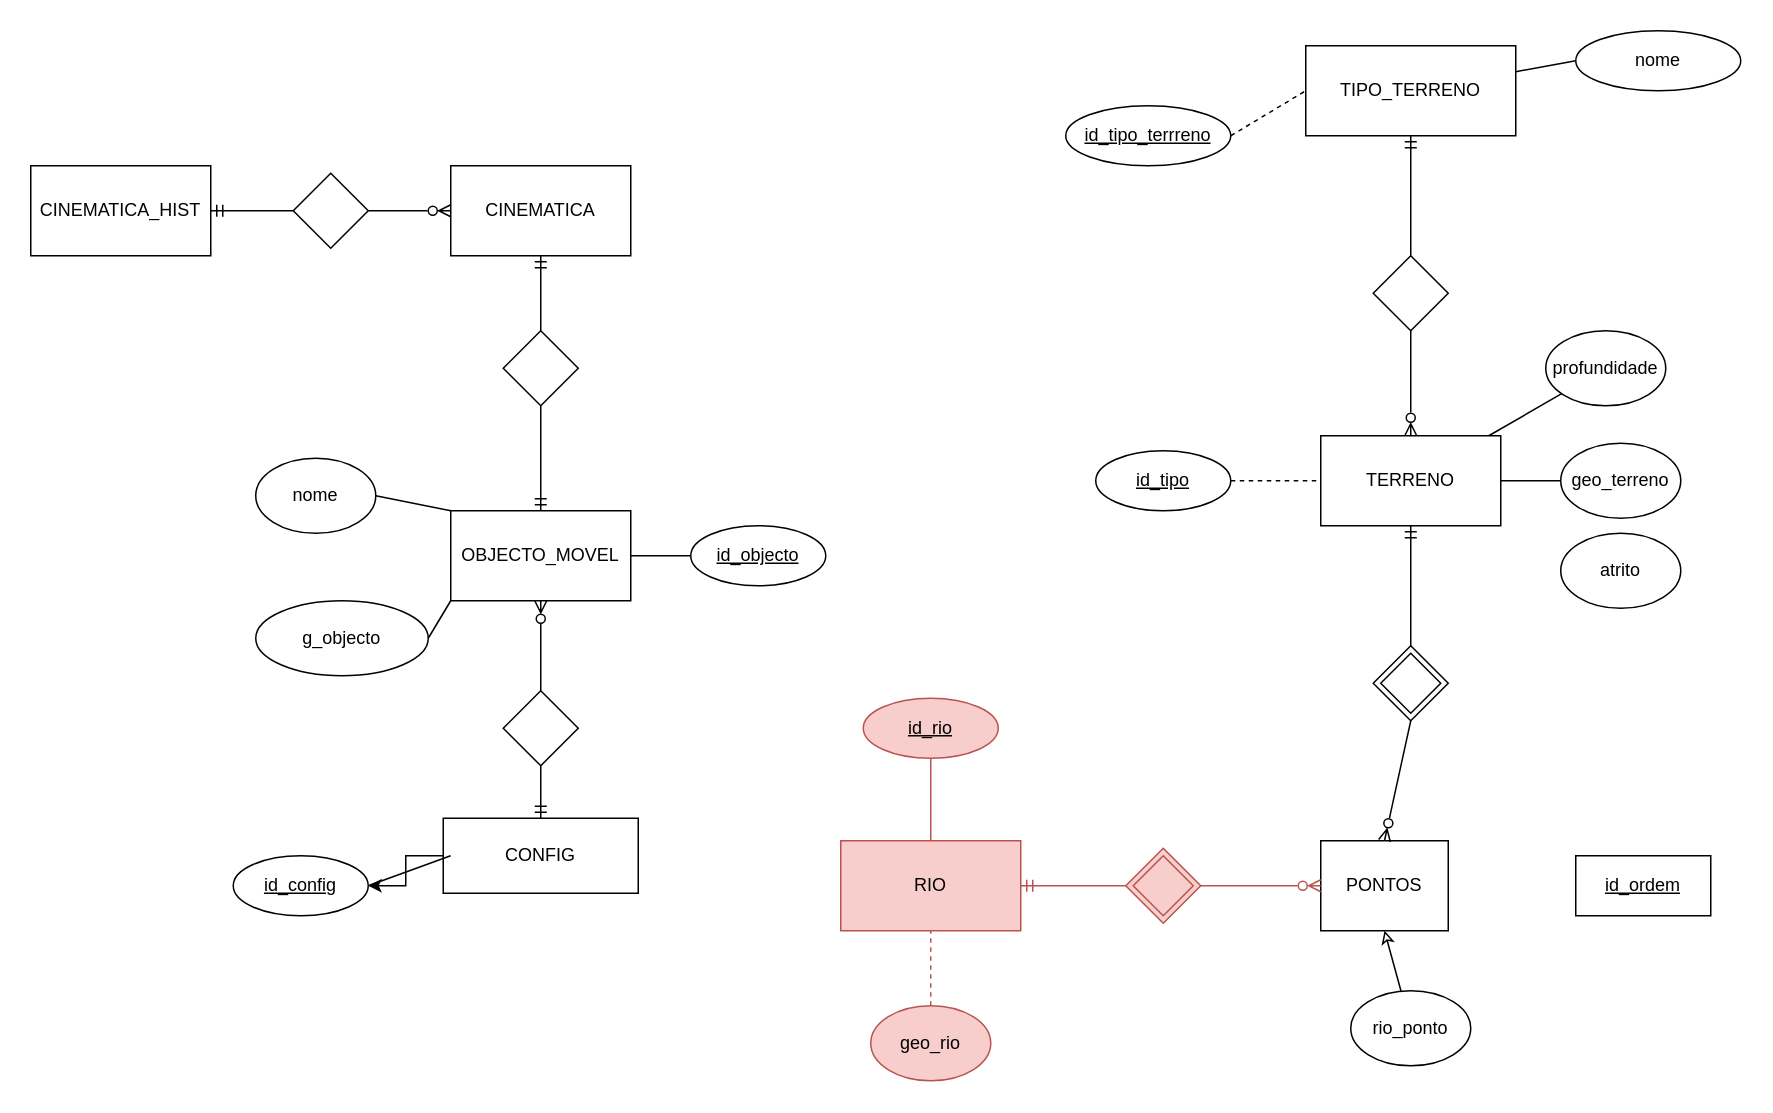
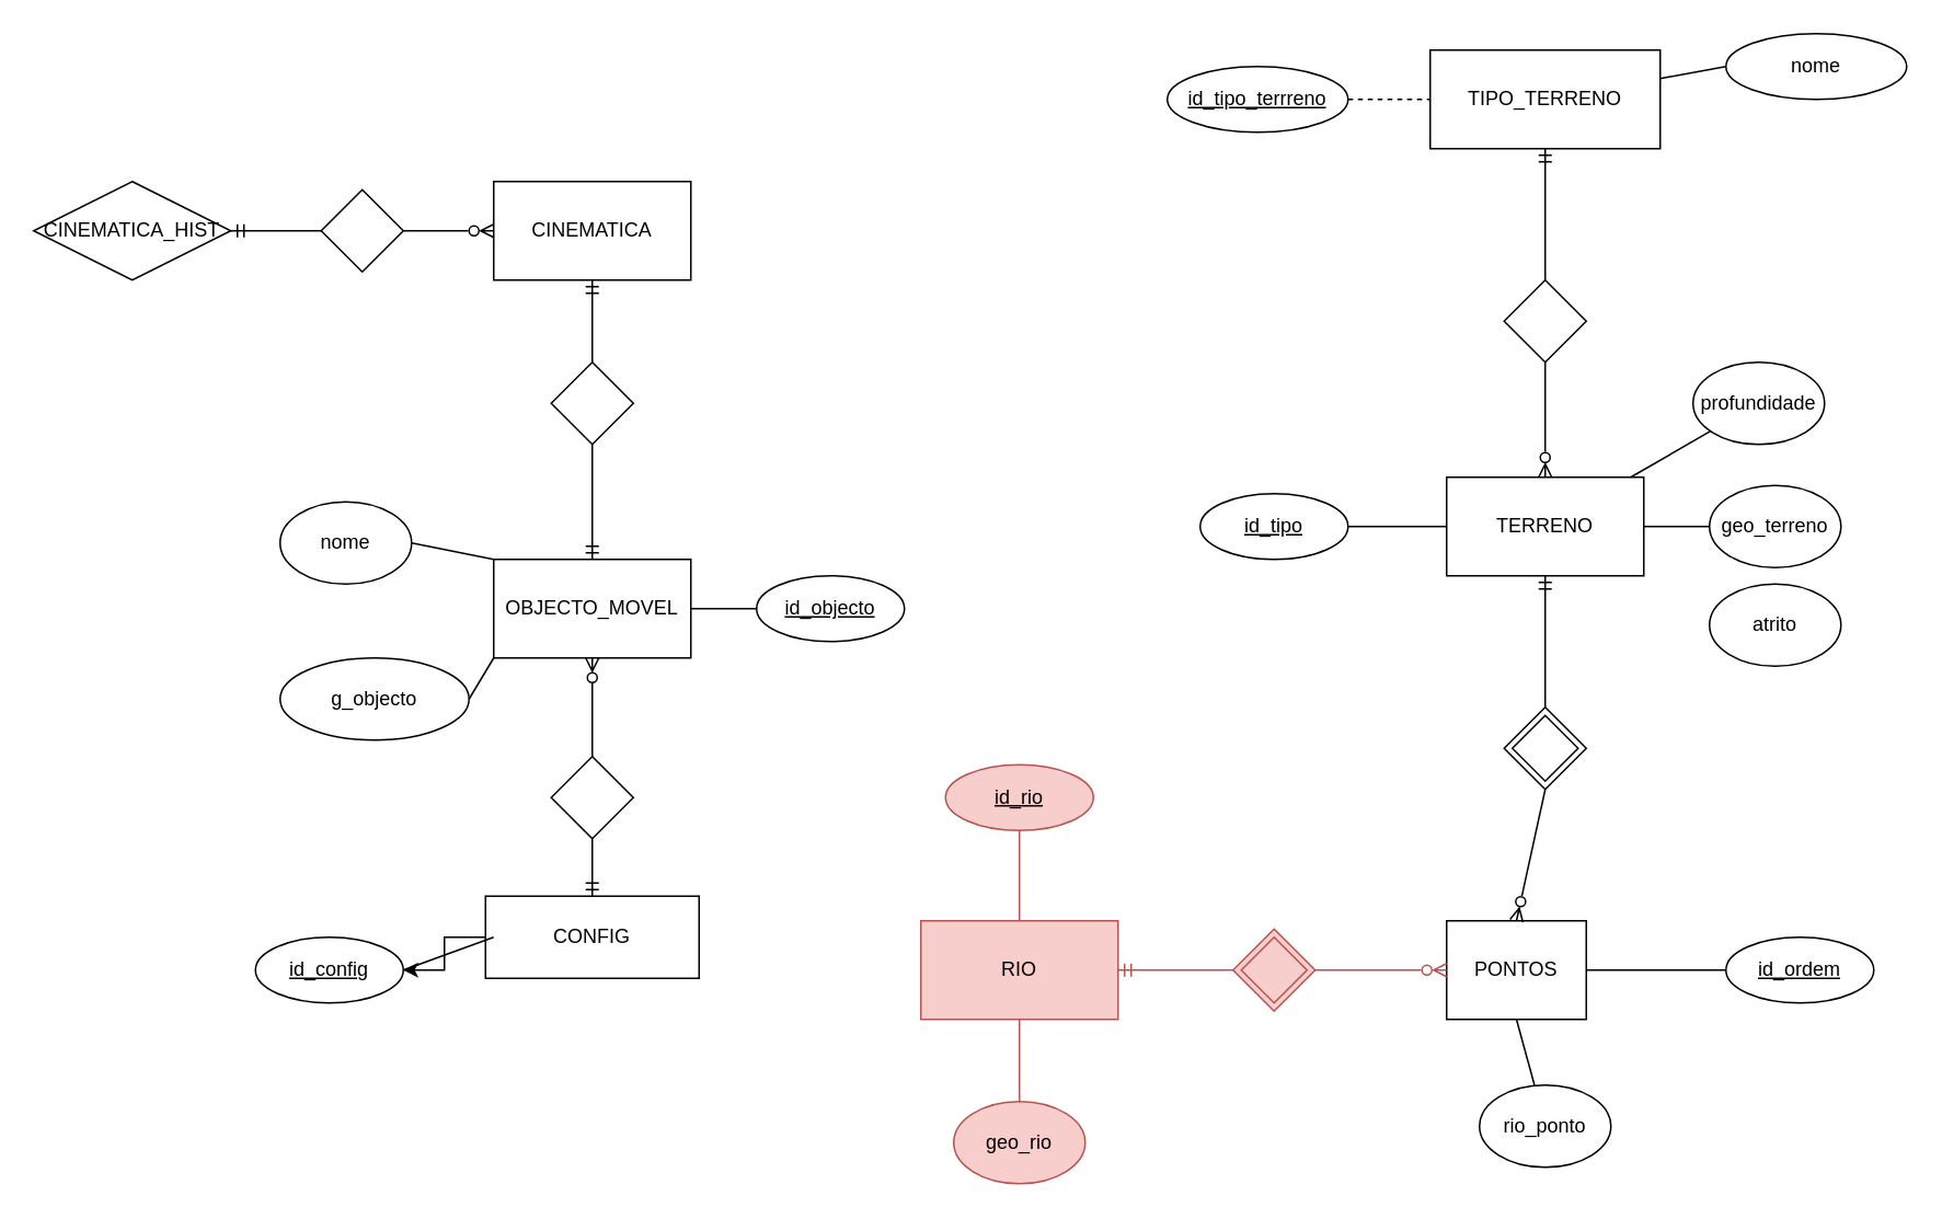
  <mxCell id="0" />
  <mxCell id="1" parent="0" />
  <mxCell id="2" style="edgeStyle=none;html=1;endArrow=none;endFill=0;" edge="1" parent="1" source="3" target="57"><mxGeometry relative="1" as="geometry" /></mxCell>
  <mxCell id="3" value="TERRENO" style="rounded=0;whiteSpace=wrap;html=1;" parent="1" vertex="1"><mxGeometry x="880" y="290" width="120" height="60" as="geometry" /></mxCell>
  <mxCell id="4" value="PONTOS" style="rounded=0;whiteSpace=wrap;html=1;" parent="1" vertex="1"><mxGeometry x="880" y="560" width="85" height="60" as="geometry" /></mxCell>
  <mxCell id="5" value="" style="rhombus;whiteSpace=wrap;html=1;" parent="1" vertex="1"><mxGeometry x="915" y="430" width="50" height="50" as="geometry" /></mxCell>
  <mxCell id="6" style="rounded=0;orthogonalLoop=1;jettySize=auto;html=1;endArrow=ERzeroToMany;endFill=0;entryX=0.5;entryY=0;entryDx=0;entryDy=0;exitX=0.5;exitY=1;exitDx=0;exitDy=0;" parent="1" source="5" target="4" edge="1"><mxGeometry relative="1" as="geometry"><mxPoint x="810" y="1000" as="sourcePoint" /><mxPoint x="810" y="900" as="targetPoint" /></mxGeometry></mxCell>
  <mxCell id="7" style="rounded=0;orthogonalLoop=1;jettySize=auto;html=1;entryX=0.5;entryY=1;entryDx=0;entryDy=0;endArrow=ERmandOne;endFill=0;exitX=0.5;exitY=0;exitDx=0;exitDy=0;" parent="1" source="5" target="3" edge="1"><mxGeometry relative="1" as="geometry"><mxPoint x="720" y="440" as="sourcePoint" /><mxPoint x="720" y="520" as="targetPoint" /></mxGeometry></mxCell>
  <mxCell id="8" style="rounded=0;orthogonalLoop=1;jettySize=auto;html=1;endArrow=ERzeroToMany;endFill=0;entryX=0.5;entryY=0;entryDx=0;entryDy=0;exitX=0.5;exitY=1;exitDx=0;exitDy=0;" parent="1" source="9" target="3" edge="1"><mxGeometry relative="1" as="geometry"><mxPoint x="930" y="240" as="sourcePoint" /><mxPoint x="759.38" y="240" as="targetPoint" /></mxGeometry></mxCell>
  <mxCell id="9" value="" style="rhombus;whiteSpace=wrap;html=1;" parent="1" vertex="1"><mxGeometry x="915" y="170" width="50" height="50" as="geometry" /></mxCell>
  <mxCell id="10" style="edgeStyle=none;html=1;entryX=0;entryY=0.5;entryDx=0;entryDy=0;endArrow=none;endFill=0;" edge="1" parent="1" source="11" target="55"><mxGeometry relative="1" as="geometry" /></mxCell>
  <mxCell id="11" value="TIPO_TERRENO" style="rounded=0;whiteSpace=wrap;html=1;" parent="1" vertex="1"><mxGeometry x="870" y="30" width="140" height="60" as="geometry" /></mxCell>
  <mxCell id="12" style="rounded=0;orthogonalLoop=1;jettySize=auto;html=1;endArrow=ERmandOne;endFill=0;exitX=0.5;exitY=0;exitDx=0;exitDy=0;" parent="1" source="9" target="11" edge="1"><mxGeometry relative="1" as="geometry"><mxPoint x="950" y="470" as="sourcePoint" /><mxPoint x="950" y="380" as="targetPoint" /></mxGeometry></mxCell>
  <mxCell id="13" value="" style="rhombus;whiteSpace=wrap;html=1;" parent="1" vertex="1"><mxGeometry x="920" y="435" width="40" height="40" as="geometry" /></mxCell>
  <mxCell id="14" value="RIO" style="rounded=0;whiteSpace=wrap;html=1;fillColor=#f8cecc;strokeColor=#b85450;" parent="1" vertex="1"><mxGeometry x="560" y="560" width="120" height="60" as="geometry" /></mxCell>
  <mxCell id="15" value="" style="edgeStyle=orthogonalEdgeStyle;rounded=0;orthogonalLoop=1;jettySize=auto;html=1;" parent="1" source="16" target="49" edge="1"><mxGeometry relative="1" as="geometry" /></mxCell>
  <mxCell id="16" value="CONFIG" style="rounded=0;whiteSpace=wrap;html=1;" parent="1" vertex="1"><mxGeometry x="295" y="545" width="130" height="50" as="geometry" /></mxCell>
  <mxCell id="17" value="OBJECTO_MOVEL" style="rounded=0;whiteSpace=wrap;html=1;" parent="1" vertex="1"><mxGeometry x="300" y="340" width="120" height="60" as="geometry" /></mxCell>
  <mxCell id="18" style="rounded=0;orthogonalLoop=1;jettySize=auto;html=1;entryX=1;entryY=0.5;entryDx=0;entryDy=0;endArrow=ERmandOne;endFill=0;fillColor=#f8cecc;strokeColor=#b85450;" parent="1" source="19" target="14" edge="1"><mxGeometry relative="1" as="geometry"><mxPoint x="750" y="590" as="sourcePoint" /><mxPoint x="950" y="360" as="targetPoint" /></mxGeometry></mxCell>
  <mxCell id="19" value="" style="rhombus;whiteSpace=wrap;html=1;fillColor=#f8cecc;strokeColor=#b85450;" parent="1" vertex="1"><mxGeometry x="750" y="565" width="50" height="50" as="geometry" /></mxCell>
  <mxCell id="20" style="rounded=0;orthogonalLoop=1;jettySize=auto;html=1;endArrow=ERzeroToMany;endFill=0;entryX=0;entryY=0.5;entryDx=0;entryDy=0;exitX=1;exitY=0.5;exitDx=0;exitDy=0;fillColor=#f8cecc;strokeColor=#b85450;" parent="1" source="19" target="4" edge="1"><mxGeometry relative="1" as="geometry"><mxPoint x="950" y="490" as="sourcePoint" /><mxPoint x="950" y="570" as="targetPoint" /></mxGeometry></mxCell>
  <mxCell id="21" value="" style="rhombus;whiteSpace=wrap;html=1;fillColor=#f8cecc;strokeColor=#b85450;" parent="1" vertex="1"><mxGeometry x="755" y="570" width="40" height="40" as="geometry" /></mxCell>
  <mxCell id="22" value="" style="rhombus;whiteSpace=wrap;html=1;" parent="1" vertex="1"><mxGeometry x="335" y="460" width="50" height="50" as="geometry" /></mxCell>
  <mxCell id="23" style="rounded=0;orthogonalLoop=1;jettySize=auto;html=1;endArrow=ERmandOne;endFill=0;" parent="1" source="22" target="16" edge="1"><mxGeometry relative="1" as="geometry"><mxPoint x="498.75" y="490" as="sourcePoint" /><mxPoint x="360" y="380" as="targetPoint" /></mxGeometry></mxCell>
  <mxCell id="24" style="rounded=0;orthogonalLoop=1;jettySize=auto;html=1;endArrow=ERzeroToMany;endFill=0;entryX=0.5;entryY=1;entryDx=0;entryDy=0;exitX=0.5;exitY=0;exitDx=0;exitDy=0;" parent="1" source="22" target="17" edge="1"><mxGeometry relative="1" as="geometry"><mxPoint x="950" y="230" as="sourcePoint" /><mxPoint x="950" y="300" as="targetPoint" /></mxGeometry></mxCell>
  <mxCell id="25" value="CINEMATICA" style="rounded=0;whiteSpace=wrap;html=1;" parent="1" vertex="1"><mxGeometry x="300" y="110" width="120" height="60" as="geometry" /></mxCell>
- <mxCell id="26" value="CINEMATICA_HIST" style="rounded=0;whiteSpace=wrap;html=1;" parent="1" vertex="1"><mxGeometry x="20" y="110" width="120" height="60" as="geometry" /></mxCell>
+ <mxCell id="26" value="CINEMATICA_HIST" style="rhombus;whiteSpace=wrap;html=1;" parent="1" vertex="1"><mxGeometry x="20" y="110" width="120" height="60" as="geometry" /></mxCell>
  <mxCell id="27" value="" style="rhombus;whiteSpace=wrap;html=1;" parent="1" vertex="1"><mxGeometry x="335" y="220" width="50" height="50" as="geometry" /></mxCell>
  <mxCell id="28" value="" style="rhombus;whiteSpace=wrap;html=1;" parent="1" vertex="1"><mxGeometry x="195" y="115" width="50" height="50" as="geometry" /></mxCell>
  <mxCell id="29" style="rounded=0;orthogonalLoop=1;jettySize=auto;html=1;endArrow=ERmandOne;endFill=0;exitX=0.5;exitY=1;exitDx=0;exitDy=0;entryX=0.5;entryY=0;entryDx=0;entryDy=0;" parent="1" source="27" target="17" edge="1"><mxGeometry relative="1" as="geometry"><mxPoint x="500" y="250" as="sourcePoint" /><mxPoint x="500" y="305" as="targetPoint" /></mxGeometry></mxCell>
  <mxCell id="30" style="rounded=0;orthogonalLoop=1;jettySize=auto;html=1;endArrow=ERmandOne;endFill=0;exitX=0.5;exitY=0;exitDx=0;exitDy=0;entryX=0.5;entryY=1;entryDx=0;entryDy=0;" parent="1" source="27" target="25" edge="1"><mxGeometry relative="1" as="geometry"><mxPoint x="370" y="280" as="sourcePoint" /><mxPoint x="370" y="330" as="targetPoint" /></mxGeometry></mxCell>
  <mxCell id="31" style="rounded=0;orthogonalLoop=1;jettySize=auto;html=1;endArrow=ERzeroToMany;endFill=0;entryX=0;entryY=0.5;entryDx=0;entryDy=0;exitX=1;exitY=0.5;exitDx=0;exitDy=0;" parent="1" source="28" target="25" edge="1"><mxGeometry relative="1" as="geometry"><mxPoint x="200" y="240" as="sourcePoint" /><mxPoint x="200" y="310" as="targetPoint" /></mxGeometry></mxCell>
  <mxCell id="32" style="rounded=0;orthogonalLoop=1;jettySize=auto;html=1;endArrow=ERmandOne;endFill=0;exitX=0;exitY=0.5;exitDx=0;exitDy=0;entryX=1;entryY=0.5;entryDx=0;entryDy=0;" parent="1" source="28" target="26" edge="1"><mxGeometry relative="1" as="geometry"><mxPoint x="370" y="230" as="sourcePoint" /><mxPoint x="370" y="180" as="targetPoint" /></mxGeometry></mxCell>
- <mxCell id="33" value="&lt;u&gt;id_tipo_terrreno&lt;/u&gt;" style="ellipse;whiteSpace=wrap;html=1;" parent="1" vertex="1"><mxGeometry x="710" y="70" width="110" height="40" as="geometry" /></mxCell>
+ <mxCell id="33" value="&lt;u&gt;id_tipo_terrreno&lt;/u&gt;" style="ellipse;whiteSpace=wrap;html=1;" parent="1" vertex="1"><mxGeometry x="710" y="40" width="110" height="40" as="geometry" /></mxCell>
  <mxCell id="34" style="rounded=0;orthogonalLoop=1;jettySize=auto;html=1;entryX=0;entryY=0.5;entryDx=0;entryDy=0;endArrow=none;endFill=0;exitX=1;exitY=0.5;exitDx=0;exitDy=0;dashed=1;" parent="1" source="33" target="11" edge="1"><mxGeometry relative="1" as="geometry"><mxPoint x="404" y="806" as="sourcePoint" /><mxPoint x="460" y="840" as="targetPoint" /></mxGeometry></mxCell>
  <mxCell id="35" value="&lt;u&gt;id_tipo&lt;/u&gt;" style="ellipse;whiteSpace=wrap;html=1;" parent="1" vertex="1"><mxGeometry x="730" y="300" width="90" height="40" as="geometry" /></mxCell>
- <mxCell id="36" style="rounded=0;orthogonalLoop=1;jettySize=auto;html=1;entryX=0;entryY=0.5;entryDx=0;entryDy=0;endArrow=none;endFill=0;exitX=1;exitY=0.5;exitDx=0;exitDy=0;dashed=1;" parent="1" source="35" target="3" edge="1"><mxGeometry relative="1" as="geometry"><mxPoint x="830" y="70" as="sourcePoint" /><mxPoint x="880" y="70" as="targetPoint" /></mxGeometry></mxCell>
+ <mxCell id="36" style="rounded=0;orthogonalLoop=1;jettySize=auto;html=1;entryX=0;entryY=0.5;entryDx=0;entryDy=0;endArrow=none;endFill=0;exitX=1;exitY=0.5;exitDx=0;exitDy=0;" parent="1" source="35" target="3" edge="1"><mxGeometry relative="1" as="geometry"><mxPoint x="830" y="70" as="sourcePoint" /><mxPoint x="880" y="70" as="targetPoint" /></mxGeometry></mxCell>
  <mxCell id="37" value="geo_terreno" style="ellipse;whiteSpace=wrap;html=1;" parent="1" vertex="1"><mxGeometry x="1040" y="295" width="80" height="50" as="geometry" /></mxCell>
  <mxCell id="38" style="rounded=0;orthogonalLoop=1;jettySize=auto;html=1;entryX=1;entryY=0.5;entryDx=0;entryDy=0;endArrow=none;endFill=0;exitX=0;exitY=0.5;exitDx=0;exitDy=0;" parent="1" source="37" target="3" edge="1"><mxGeometry relative="1" as="geometry"><mxPoint x="830" y="330" as="sourcePoint" /><mxPoint x="890" y="330" as="targetPoint" /></mxGeometry></mxCell>
- <mxCell id="39" value="&lt;u&gt;id_ordem&lt;/u&gt;" style="whiteSpace=wrap;html=1;rounded=0;" parent="1" vertex="1"><mxGeometry x="1050" y="570" width="90" height="40" as="geometry" /></mxCell>
+ <mxCell id="39" value="&lt;u&gt;id_ordem&lt;/u&gt;" style="ellipse;whiteSpace=wrap;html=1;" parent="1" vertex="1"><mxGeometry x="1050" y="570" width="90" height="40" as="geometry" /></mxCell>
+ <mxCell id="40" style="rounded=0;orthogonalLoop=1;jettySize=auto;html=1;endArrow=none;endFill=0;exitX=1;exitY=0.5;exitDx=0;exitDy=0;entryX=0;entryY=0.5;entryDx=0;entryDy=0;" parent="1" source="4" target="39" edge="1"><mxGeometry relative="1" as="geometry"><mxPoint x="1050" y="330" as="sourcePoint" /><mxPoint x="1050" y="470" as="targetPoint" /></mxGeometry></mxCell>
  <mxCell id="41" value="rio_ponto" style="ellipse;whiteSpace=wrap;html=1;" parent="1" vertex="1"><mxGeometry x="900" y="660" width="80" height="50" as="geometry" /></mxCell>
- <mxCell id="42" style="rounded=0;orthogonalLoop=1;jettySize=auto;html=1;entryX=0.5;entryY=1;entryDx=0;entryDy=0;endArrow=classic;endFill=0;" parent="1" source="41" target="4" edge="1"><mxGeometry relative="1" as="geometry"><mxPoint x="1050" y="330" as="sourcePoint" /><mxPoint x="1010" y="330" as="targetPoint" /></mxGeometry></mxCell>
+ <mxCell id="42" style="rounded=0;orthogonalLoop=1;jettySize=auto;html=1;entryX=0.5;entryY=1;entryDx=0;entryDy=0;endArrow=none;endFill=0;" parent="1" source="41" target="4" edge="1"><mxGeometry relative="1" as="geometry"><mxPoint x="1050" y="330" as="sourcePoint" /><mxPoint x="1010" y="330" as="targetPoint" /></mxGeometry></mxCell>
  <mxCell id="43" value="&lt;u&gt;id_rio&lt;/u&gt;" style="ellipse;whiteSpace=wrap;html=1;fillColor=#f8cecc;strokeColor=#b85450;" parent="1" vertex="1"><mxGeometry x="575" y="465" width="90" height="40" as="geometry" /></mxCell>
  <mxCell id="44" style="rounded=0;orthogonalLoop=1;jettySize=auto;html=1;entryX=0.5;entryY=0;entryDx=0;entryDy=0;endArrow=none;endFill=0;exitX=0.5;exitY=1;exitDx=0;exitDy=0;fillColor=#f8cecc;strokeColor=#b85450;" parent="1" source="43" target="14" edge="1"><mxGeometry relative="1" as="geometry"><mxPoint x="620" y="510" as="sourcePoint" /><mxPoint x="890" y="330" as="targetPoint" /></mxGeometry></mxCell>
  <mxCell id="45" value="geo_rio" style="ellipse;whiteSpace=wrap;html=1;fillColor=#f8cecc;strokeColor=#b85450;" parent="1" vertex="1"><mxGeometry x="580" y="670" width="80" height="50" as="geometry" /></mxCell>
- <mxCell id="46" style="rounded=0;orthogonalLoop=1;jettySize=auto;html=1;entryX=0.5;entryY=1;entryDx=0;entryDy=0;endArrow=none;endFill=0;exitX=0.5;exitY=0;exitDx=0;exitDy=0;fillColor=#f8cecc;strokeColor=#b85450;dashed=1;" parent="1" source="45" target="14" edge="1"><mxGeometry relative="1" as="geometry"><mxPoint x="630" y="515" as="sourcePoint" /><mxPoint x="630" y="570" as="targetPoint" /></mxGeometry></mxCell>
+ <mxCell id="46" style="rounded=0;orthogonalLoop=1;jettySize=auto;html=1;entryX=0.5;entryY=1;entryDx=0;entryDy=0;endArrow=none;endFill=0;exitX=0.5;exitY=0;exitDx=0;exitDy=0;fillColor=#f8cecc;strokeColor=#b85450;" parent="1" source="45" target="14" edge="1"><mxGeometry relative="1" as="geometry"><mxPoint x="630" y="515" as="sourcePoint" /><mxPoint x="630" y="570" as="targetPoint" /></mxGeometry></mxCell>
  <mxCell id="47" value="&lt;u&gt;id_objecto&lt;/u&gt;" style="ellipse;whiteSpace=wrap;html=1;" parent="1" vertex="1"><mxGeometry x="460" y="350" width="90" height="40" as="geometry" /></mxCell>
  <mxCell id="48" style="rounded=0;orthogonalLoop=1;jettySize=auto;html=1;entryX=1;entryY=0.5;entryDx=0;entryDy=0;endArrow=none;endFill=0;exitX=0;exitY=0.5;exitDx=0;exitDy=0;" parent="1" source="47" target="17" edge="1"><mxGeometry relative="1" as="geometry"><mxPoint x="830" y="330" as="sourcePoint" /><mxPoint x="890" y="330" as="targetPoint" /></mxGeometry></mxCell>
  <mxCell id="49" value="&lt;u&gt;id_config&lt;/u&gt;" style="ellipse;whiteSpace=wrap;html=1;" parent="1" vertex="1"><mxGeometry x="155" y="570" width="90" height="40" as="geometry" /></mxCell>
  <mxCell id="50" style="rounded=0;orthogonalLoop=1;jettySize=auto;html=1;entryX=1;entryY=0.5;entryDx=0;entryDy=0;endArrow=none;endFill=0;exitX=0.038;exitY=0.5;exitDx=0;exitDy=0;exitPerimeter=0;" parent="1" source="16" target="49" edge="1"><mxGeometry relative="1" as="geometry"><mxPoint x="290" y="590" as="sourcePoint" /><mxPoint x="430" y="380" as="targetPoint" /></mxGeometry></mxCell>
  <mxCell id="51" value="nome" style="ellipse;whiteSpace=wrap;html=1;" parent="1" vertex="1"><mxGeometry x="170" y="305" width="80" height="50" as="geometry" /></mxCell>
  <mxCell id="52" style="rounded=0;orthogonalLoop=1;jettySize=auto;html=1;entryX=1;entryY=0.5;entryDx=0;entryDy=0;endArrow=none;endFill=0;exitX=0;exitY=0;exitDx=0;exitDy=0;" parent="1" source="17" target="51" edge="1"><mxGeometry relative="1" as="geometry"><mxPoint x="470" y="380" as="sourcePoint" /><mxPoint x="430" y="380" as="targetPoint" /></mxGeometry></mxCell>
  <mxCell id="53" value="g_objecto" style="ellipse;whiteSpace=wrap;html=1;" parent="1" vertex="1"><mxGeometry x="170" y="400" width="115" height="50" as="geometry" /></mxCell>
  <mxCell id="54" style="rounded=0;orthogonalLoop=1;jettySize=auto;html=1;entryX=1;entryY=0.5;entryDx=0;entryDy=0;endArrow=none;endFill=0;exitX=0;exitY=1;exitDx=0;exitDy=0;" parent="1" source="17" target="53" edge="1"><mxGeometry relative="1" as="geometry"><mxPoint x="310" y="380" as="sourcePoint" /><mxPoint x="260" y="340" as="targetPoint" /></mxGeometry></mxCell>
  <mxCell id="55" value="nome" style="ellipse;whiteSpace=wrap;html=1;" vertex="1" parent="1"><mxGeometry x="1050" y="20" width="110" height="40" as="geometry" /></mxCell>
  <mxCell id="56" value="atrito" style="ellipse;whiteSpace=wrap;html=1;" vertex="1" parent="1"><mxGeometry x="1040" y="355" width="80" height="50" as="geometry" /></mxCell>
  <mxCell id="57" value="profundidade" style="ellipse;whiteSpace=wrap;html=1;" vertex="1" parent="1"><mxGeometry x="1030" y="220" width="80" height="50" as="geometry" /></mxCell>
